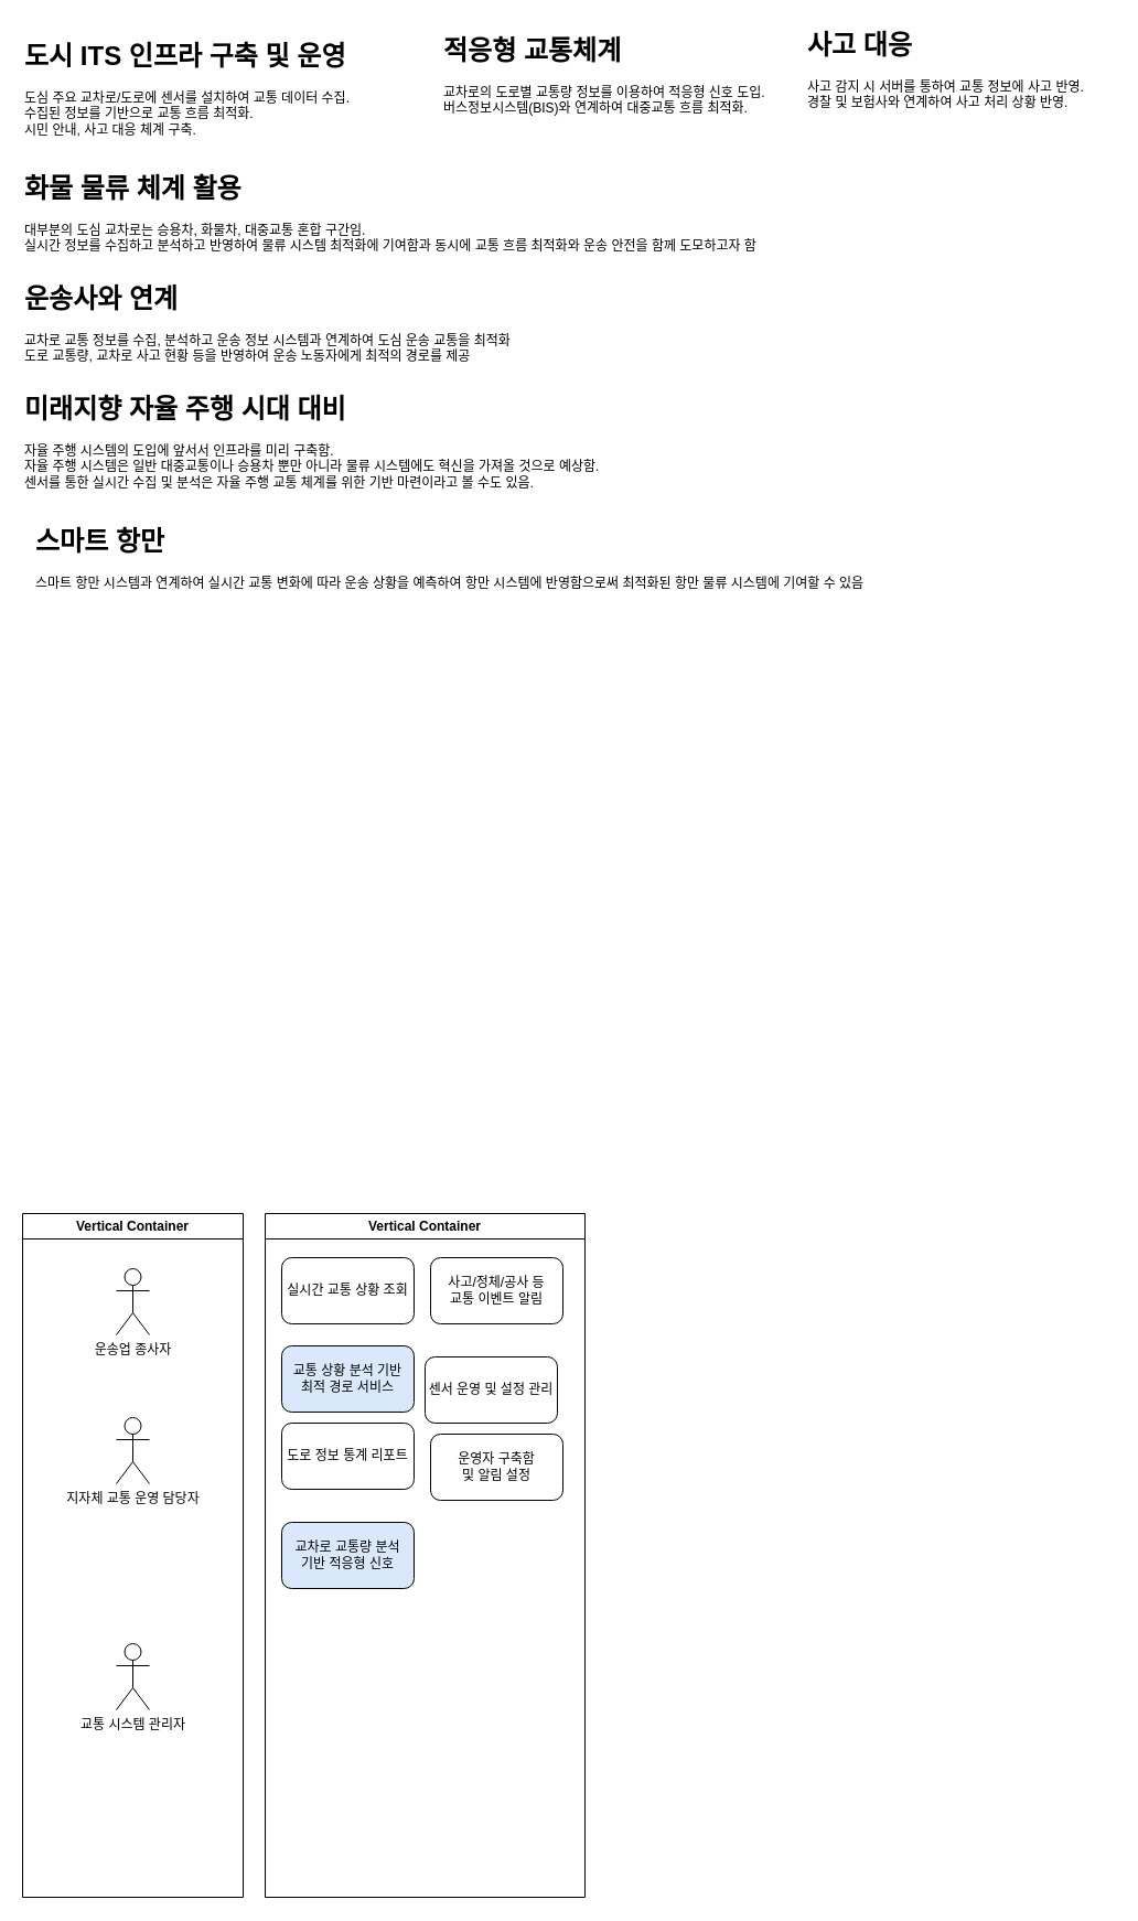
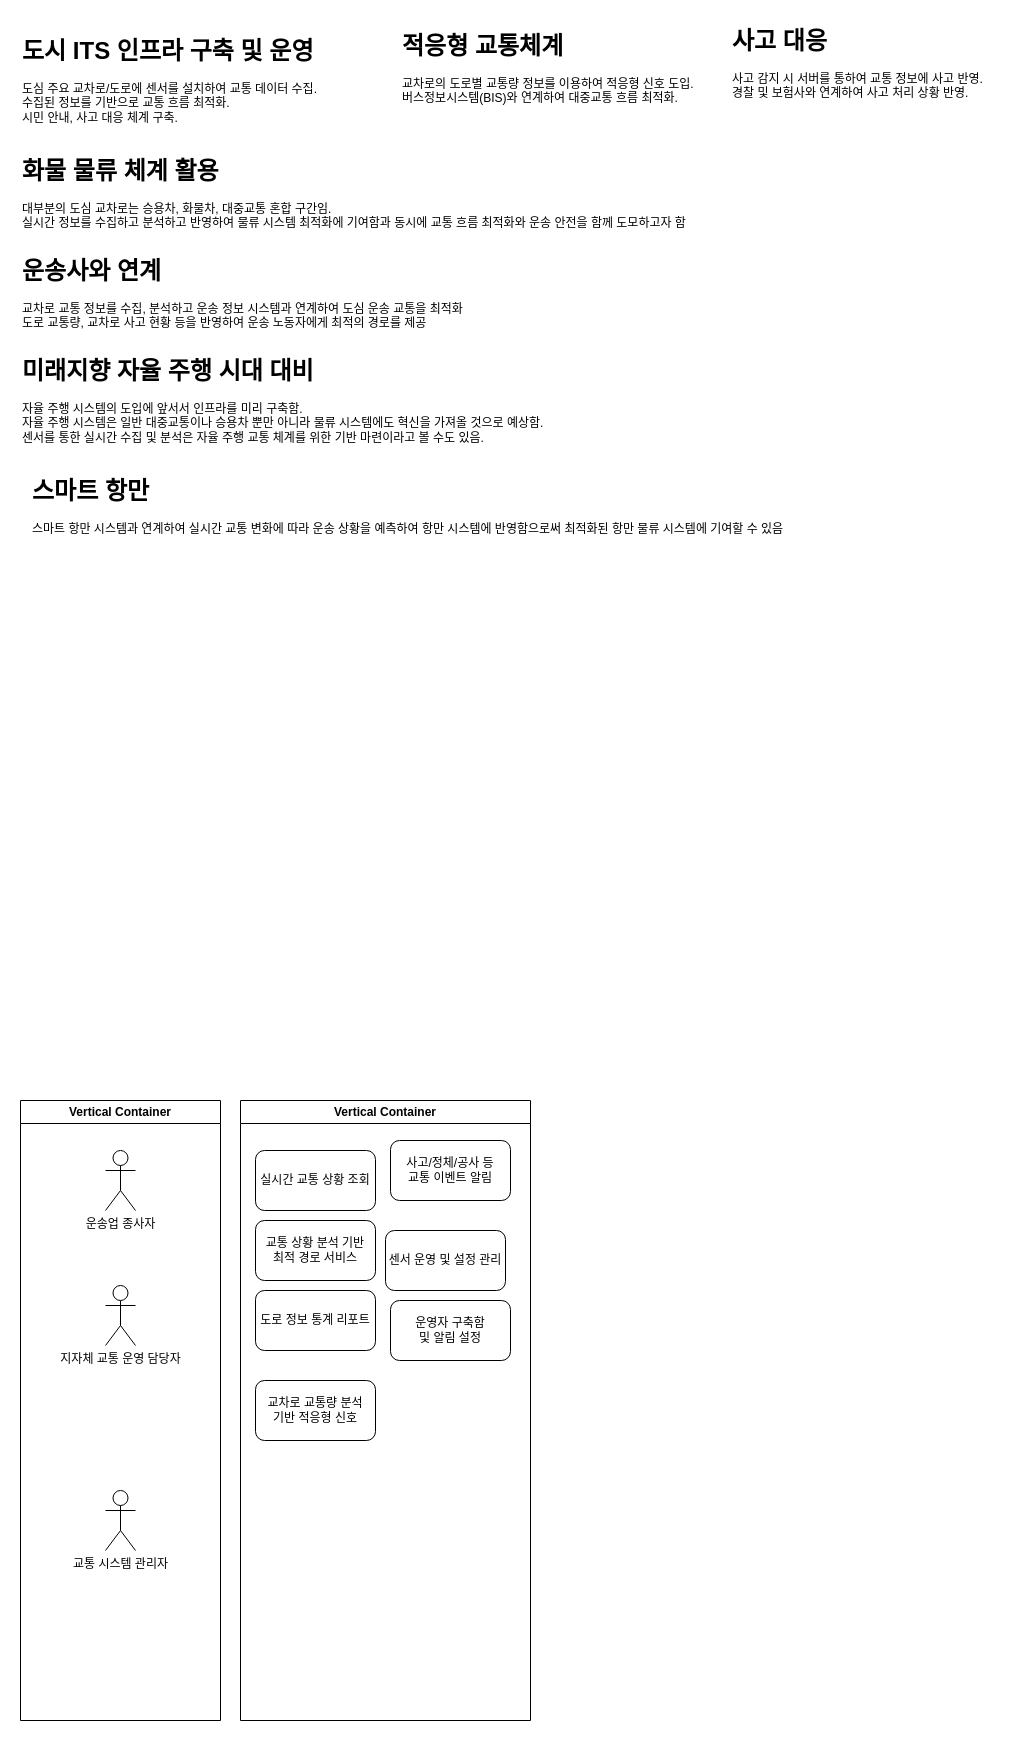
  <mxCell id="0" />
  <mxCell id="1" parent="0" />
  <mxCell id="2" value="&lt;h1 style=&quot;margin-top: 0px;&quot;&gt;적응형 교통체계&lt;/h1&gt;&lt;div&gt;교차로의 도로별 교통량 정보를 이용하여 적응형 신호 도입.&lt;/div&gt;&lt;div&gt;버스정보시스템(BIS)와 연계하여 대중교통 흐름 최적화.&lt;/div&gt;" style="text;html=1;whiteSpace=wrap;overflow=hidden;rounded=0;" parent="1" vertex="1"><mxGeometry x="400" y="25" width="300" height="90" as="geometry" /></mxCell>
  <mxCell id="3" value="&lt;h1 style=&quot;margin-top: 0px;&quot;&gt;사고 대응&lt;/h1&gt;&lt;div&gt;사고 감지 시 서버를 통하여 교통 정보에 사고 반영.&lt;/div&gt;&lt;div&gt;경찰 및 보험사와 연계하여 사고 처리 상황 반영.&lt;/div&gt;" style="text;html=1;whiteSpace=wrap;overflow=hidden;rounded=0;" parent="1" vertex="1"><mxGeometry x="730" y="20" width="280" height="90" as="geometry" /></mxCell>
  <mxCell id="4" value="&lt;h1 style=&quot;margin-top: 0px;&quot;&gt;도시 ITS 인프라 구축 및 운영&lt;/h1&gt;&lt;div&gt;도심 주요 교차로/도로에 센서를 설치하여 교통 데이터 수집.&lt;/div&gt;&lt;div&gt;수집된 정보를 기반으로 교통 흐름 최적화.&lt;/div&gt;&lt;div&gt;시민 안내, 사고 대응 체계 구축.&lt;/div&gt;&lt;div&gt;&lt;br&gt;&lt;/div&gt;" style="text;html=1;whiteSpace=wrap;overflow=hidden;rounded=0;" parent="1" vertex="1"><mxGeometry x="20" y="30" width="300" height="100" as="geometry" /></mxCell>
  <mxCell id="5" value="&lt;h1 style=&quot;margin-top: 0px;&quot;&gt;화물 물류 체계 활용&lt;/h1&gt;&lt;div&gt;대부분의 도심 교차로는 승용차, 화물차, 대중교통 혼합 구간임.&amp;nbsp;&lt;/div&gt;&lt;div&gt;실시간 정보를 수집하고 분석하고 반영하여 물류 시스템 최적화에 기여함과 동시에 교통 흐름 최적화와 운송 안전을 함께 도모하고자 함&lt;/div&gt;&lt;div&gt;&lt;br&gt;&lt;/div&gt;" style="text;html=1;whiteSpace=wrap;overflow=hidden;rounded=0;" vertex="1" parent="1"><mxGeometry x="20" y="150" width="670" height="90" as="geometry" /></mxCell>
  <mxCell id="6" value="&lt;h1 style=&quot;margin-top: 0px;&quot;&gt;운송사와 연계&lt;/h1&gt;&lt;div&gt;교차로 교통 정보를 수집, 분석하고 운송 정보 시스템과 연계하여 도심 운송 교통을 최적화&lt;/div&gt;&lt;div&gt;도로 교통량, 교차로 사고 현황 등을 반영하여 운송 노동자에게 최적의 경로를 제공&lt;/div&gt;" style="text;html=1;whiteSpace=wrap;overflow=hidden;rounded=0;" vertex="1" parent="1"><mxGeometry x="20" y="250" width="450" height="90" as="geometry" /></mxCell>
  <mxCell id="7" value="&lt;h1 style=&quot;margin-top: 0px;&quot;&gt;미래지향 자율 주행 시대 대비&lt;/h1&gt;&lt;div&gt;자율 주행 시스템의 도입에 앞서서 인프라를 미리 구축함.&lt;/div&gt;&lt;div&gt;자율 주행 시스템은 일반 대중교통이나 승용차 뿐만 아니라 물류 시스템에도 혁신을 가져올 것으로 예상함.&lt;/div&gt;&lt;div&gt;센서를 통한 실시간 수집 및 분석은 자율 주행 교통 체계를 위한 기반 마련이라고 볼 수도 있음.&lt;/div&gt;" style="text;html=1;whiteSpace=wrap;overflow=hidden;rounded=0;" vertex="1" parent="1"><mxGeometry x="20" y="350" width="690" height="120" as="geometry" /></mxCell>
  <mxCell id="8" value="&lt;h1 style=&quot;margin-top: 0px;&quot;&gt;스마트 항만&lt;/h1&gt;&lt;div&gt;스마트 항만 시스템과 연계하여 실시간 교통 변화에 따라 운송 상황을 예측하여 항만 시스템에 반영함으로써 최적화된 항만 물류 시스템에 기여할 수 있음&lt;/div&gt;" style="text;html=1;whiteSpace=wrap;overflow=hidden;rounded=0;" vertex="1" parent="1"><mxGeometry x="30" y="470" width="800" height="80" as="geometry" /></mxCell>
  <mxCell id="9" value="Vertical Container" style="swimlane;whiteSpace=wrap;html=1;" vertex="1" parent="1"><mxGeometry x="20" y="1100" width="200" height="620" as="geometry" /></mxCell>
  <mxCell id="10" value="운송업 종사자" style="shape=umlActor;verticalLabelPosition=bottom;verticalAlign=top;html=1;outlineConnect=0;" vertex="1" parent="9"><mxGeometry x="85" y="50" width="30" height="60" as="geometry" /></mxCell>
  <mxCell id="11" value="지자체 교통 운영 담당자" style="shape=umlActor;verticalLabelPosition=bottom;verticalAlign=top;html=1;outlineConnect=0;" vertex="1" parent="9"><mxGeometry x="85" y="185" width="30" height="60" as="geometry" /></mxCell>
  <mxCell id="12" value="교통 시스템 관리자" style="shape=umlActor;verticalLabelPosition=bottom;verticalAlign=top;html=1;outlineConnect=0;" vertex="1" parent="9"><mxGeometry x="85" y="390" width="30" height="60" as="geometry" /></mxCell>
  <mxCell id="13" value="Vertical Container" style="swimlane;whiteSpace=wrap;html=1;" vertex="1" parent="1"><mxGeometry x="240" y="1100" width="290" height="620" as="geometry" /></mxCell>
- <mxCell id="14" value="실시간 교통 상황 조회" style="rounded=1;whiteSpace=wrap;html=1;" vertex="1" parent="13"><mxGeometry x="15" y="40" width="120" height="60" as="geometry" /></mxCell>
- <mxCell id="15" value="교통 상황 분석 기반&lt;div&gt;최적 경로 서비스&lt;/div&gt;" style="rounded=1;whiteSpace=wrap;html=1;fillColor=#dae8fc;" vertex="1" parent="13"><mxGeometry x="15" y="120" width="120" height="60" as="geometry" /></mxCell>
+ <mxCell id="14" value="실시간 교통 상황 조회" style="rounded=1;whiteSpace=wrap;html=1;" vertex="1" parent="13"><mxGeometry x="15" y="50" width="120" height="60" as="geometry" /></mxCell>
+ <mxCell id="15" value="교통 상황 분석 기반&lt;div&gt;최적 경로 서비스&lt;/div&gt;" style="rounded=1;whiteSpace=wrap;html=1;" vertex="1" parent="13"><mxGeometry x="15" y="120" width="120" height="60" as="geometry" /></mxCell>
  <mxCell id="16" value="사고/정체/공사 등&lt;div&gt;교통 이벤트 알림&lt;/div&gt;" style="rounded=1;whiteSpace=wrap;html=1;" vertex="1" parent="13"><mxGeometry x="150" y="40" width="120" height="60" as="geometry" /></mxCell>
- <mxCell id="17" value="교차로 교통량 분석&lt;div&gt;기반 적응형 신호&lt;/div&gt;" style="rounded=1;whiteSpace=wrap;html=1;fillColor=#dae8fc;" vertex="1" parent="13"><mxGeometry x="15" y="280" width="120" height="60" as="geometry" /></mxCell>
+ <mxCell id="17" value="교차로 교통량 분석&lt;div&gt;기반 적응형 신호&lt;/div&gt;" style="rounded=1;whiteSpace=wrap;html=1;" vertex="1" parent="13"><mxGeometry x="15" y="280" width="120" height="60" as="geometry" /></mxCell>
  <mxCell id="18" value="운영자 구축함&lt;div&gt;및 알림 설정&lt;/div&gt;" style="rounded=1;whiteSpace=wrap;html=1;" vertex="1" parent="13"><mxGeometry x="150" y="200" width="120" height="60" as="geometry" /></mxCell>
  <mxCell id="19" value="센서 운영 및 설정 관리" style="rounded=1;whiteSpace=wrap;html=1;" vertex="1" parent="13"><mxGeometry x="145" y="130" width="120" height="60" as="geometry" /></mxCell>
  <mxCell id="20" value="도로 정보 통계 리포트" style="rounded=1;whiteSpace=wrap;html=1;" vertex="1" parent="13"><mxGeometry x="15" y="190" width="120" height="60" as="geometry" /></mxCell>
